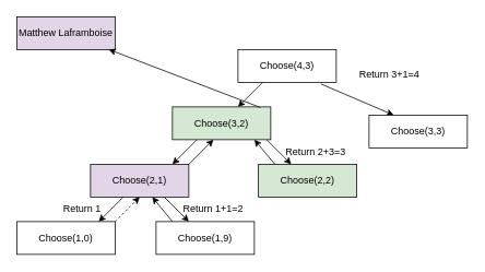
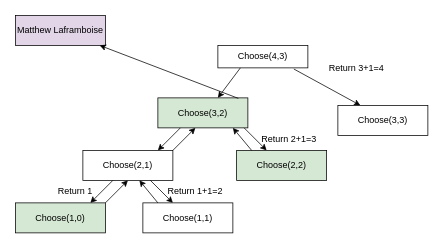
  <mxCell id="0" />
  <mxCell id="1" parent="0" />
  <mxCell id="2" value="Matthew Laframboise" style="rounded=0;whiteSpace=wrap;html=1;fillColor=#e1d5e7;" vertex="1" parent="1"><mxGeometry x="20" y="20" width="120" height="40" as="geometry" /></mxCell>
- <mxCell id="3" value="Choose(4,3)" style="rounded=0;whiteSpace=wrap;html=1;" vertex="1" parent="1"><mxGeometry x="290" y="60" width="120" height="40" as="geometry" /></mxCell>
+ <mxCell id="3" value="Choose(4,3)" style="rounded=0;whiteSpace=wrap;html=1;" vertex="1" parent="1"><mxGeometry x="290" y="60" width="120" height="30" as="geometry" /></mxCell>
  <mxCell id="4" value="" style="endArrow=classic;html=1;rounded=0;exitX=0.25;exitY=1;exitDx=0;exitDy=0;" edge="1" parent="1" source="3"><mxGeometry width="50" height="50" relative="1" as="geometry"><mxPoint x="360" y="250" as="sourcePoint" /><mxPoint x="290" y="130" as="targetPoint" /></mxGeometry></mxCell>
  <mxCell id="5" value="Choose(3,2)" style="rounded=0;whiteSpace=wrap;html=1;fillColor=#d5e8d4;" vertex="1" parent="1"><mxGeometry x="210" y="130" width="120" height="40" as="geometry" /></mxCell>
  <mxCell id="6" value="" style="endArrow=classic;html=1;rounded=0;exitX=0.25;exitY=1;exitDx=0;exitDy=0;" edge="1" parent="1"><mxGeometry width="50" height="50" relative="1" as="geometry"><mxPoint x="240" y="170" as="sourcePoint" /><mxPoint x="210" y="200" as="targetPoint" /><Array as="points"><mxPoint x="220" y="190" /></Array></mxGeometry></mxCell>
- <mxCell id="7" value="Choose(2,1)" style="rounded=0;whiteSpace=wrap;html=1;fillColor=#e1d5e7;" vertex="1" parent="1"><mxGeometry x="110" y="200" width="120" height="40" as="geometry" /></mxCell>
+ <mxCell id="7" value="Choose(2,1)" style="rounded=0;whiteSpace=wrap;html=1;" vertex="1" parent="1"><mxGeometry x="110" y="200" width="120" height="40" as="geometry" /></mxCell>
  <mxCell id="8" value="" style="endArrow=classic;html=1;rounded=0;exitX=0.25;exitY=1;exitDx=0;exitDy=0;" edge="1" parent="1"><mxGeometry width="50" height="50" relative="1" as="geometry"><mxPoint x="150" y="240" as="sourcePoint" /><mxPoint x="120" y="270" as="targetPoint" /><Array as="points"><mxPoint x="130" y="260" /></Array></mxGeometry></mxCell>
- <mxCell id="9" value="Choose(1,0)" style="rounded=0;whiteSpace=wrap;html=1;" vertex="1" parent="1"><mxGeometry x="20" y="270" width="120" height="40" as="geometry" /></mxCell>
+ <mxCell id="9" value="Choose(1,0)" style="rounded=0;whiteSpace=wrap;html=1;fillColor=#d5e8d4;" vertex="1" parent="1"><mxGeometry x="20" y="270" width="120" height="40" as="geometry" /></mxCell>
  <mxCell id="10" value="Return 1" style="text;html=1;strokeColor=none;fillColor=none;align=center;verticalAlign=middle;whiteSpace=wrap;rounded=0;" vertex="1" parent="1"><mxGeometry x="70" y="240" width="60" height="30" as="geometry" /></mxCell>
  <mxCell id="11" value="" style="endArrow=classic;html=1;rounded=0;exitX=0.75;exitY=1;exitDx=0;exitDy=0;" edge="1" parent="1" source="7"><mxGeometry width="50" height="50" relative="1" as="geometry"><mxPoint x="390" y="250" as="sourcePoint" /><mxPoint x="230" y="270" as="targetPoint" /></mxGeometry></mxCell>
- <mxCell id="12" value="Choose(1,9)" style="rounded=0;whiteSpace=wrap;html=1;" vertex="1" parent="1"><mxGeometry x="190" y="270" width="120" height="40" as="geometry" /></mxCell>
+ <mxCell id="12" value="Choose(1,1)" style="rounded=0;whiteSpace=wrap;html=1;" vertex="1" parent="1"><mxGeometry x="190" y="270" width="120" height="40" as="geometry" /></mxCell>
  <mxCell id="13" value="Return 1+1=2" style="text;html=1;strokeColor=none;fillColor=none;align=center;verticalAlign=middle;whiteSpace=wrap;rounded=0;" vertex="1" parent="1"><mxGeometry x="220" y="240" width="80" height="30" as="geometry" /></mxCell>
- <mxCell id="14" value="" style="endArrow=classic;html=1;rounded=0;exitX=1;exitY=0;exitDx=0;exitDy=0;entryX=0.5;entryY=1;entryDx=0;entryDy=0;dashed=1;" edge="1" parent="1" source="9" target="7"><mxGeometry width="50" height="50" relative="1" as="geometry"><mxPoint x="390" y="250" as="sourcePoint" /><mxPoint x="440" y="200" as="targetPoint" /></mxGeometry></mxCell>
+ <mxCell id="14" value="" style="endArrow=classic;html=1;rounded=0;exitX=1;exitY=0;exitDx=0;exitDy=0;entryX=0.5;entryY=1;entryDx=0;entryDy=0;" edge="1" parent="1" source="9" target="7"><mxGeometry width="50" height="50" relative="1" as="geometry"><mxPoint x="390" y="250" as="sourcePoint" /><mxPoint x="440" y="200" as="targetPoint" /></mxGeometry></mxCell>
  <mxCell id="15" value="" style="endArrow=classic;html=1;rounded=0;entryX=0.628;entryY=1;entryDx=0;entryDy=0;entryPerimeter=0;" edge="1" parent="1" target="7"><mxGeometry width="50" height="50" relative="1" as="geometry"><mxPoint x="210" y="270" as="sourcePoint" /><mxPoint x="440" y="200" as="targetPoint" /></mxGeometry></mxCell>
  <mxCell id="16" value="" style="endArrow=classic;html=1;rounded=0;exitX=1;exitY=0;exitDx=0;exitDy=0;" edge="1" parent="1" source="7"><mxGeometry width="50" height="50" relative="1" as="geometry"><mxPoint x="390" y="250" as="sourcePoint" /><mxPoint x="260" y="170" as="targetPoint" /></mxGeometry></mxCell>
  <mxCell id="17" value="" style="endArrow=classic;html=1;rounded=0;exitX=0.75;exitY=1;exitDx=0;exitDy=0;" edge="1" parent="1"><mxGeometry width="50" height="50" relative="1" as="geometry"><mxPoint x="325" y="170" as="sourcePoint" /><mxPoint x="355" y="200" as="targetPoint" /></mxGeometry></mxCell>
  <mxCell id="18" value="Choose(2,2)" style="rounded=0;whiteSpace=wrap;html=1;fillColor=#d5e8d4;" vertex="1" parent="1"><mxGeometry x="315" y="200" width="120" height="40" as="geometry" /></mxCell>
- <mxCell id="19" value="Return 2+3=3" style="text;html=1;strokeColor=none;fillColor=none;align=center;verticalAlign=middle;whiteSpace=wrap;rounded=0;" vertex="1" parent="1"><mxGeometry x="345" y="170" width="80" height="30" as="geometry" /></mxCell>
+ <mxCell id="19" value="Return 2+1=3" style="text;html=1;strokeColor=none;fillColor=none;align=center;verticalAlign=middle;whiteSpace=wrap;rounded=0;" vertex="1" parent="1"><mxGeometry x="345" y="170" width="80" height="30" as="geometry" /></mxCell>
  <mxCell id="20" value="" style="endArrow=classic;html=1;rounded=0;entryX=0.628;entryY=1;entryDx=0;entryDy=0;entryPerimeter=0;" edge="1" parent="1"><mxGeometry width="50" height="50" relative="1" as="geometry"><mxPoint x="335" y="200" as="sourcePoint" /><mxPoint x="310" y="170" as="targetPoint" /></mxGeometry></mxCell>
  <mxCell id="21" value="" style="endArrow=classic;html=1;rounded=0;exitX=0.894;exitY=0.017;exitDx=0;exitDy=0;exitPerimeter=0;" edge="1" parent="1" source="5" target="2"><mxGeometry width="50" height="50" relative="1" as="geometry"><mxPoint x="390" y="250" as="sourcePoint" /><mxPoint x="440" y="200" as="targetPoint" /></mxGeometry></mxCell>
  <mxCell id="22" value="" style="endArrow=classic;html=1;rounded=0;exitX=0.844;exitY=1.05;exitDx=0;exitDy=0;exitPerimeter=0;" edge="1" parent="1" source="3"><mxGeometry width="50" height="50" relative="1" as="geometry"><mxPoint x="390" y="250" as="sourcePoint" /><mxPoint x="480" y="140" as="targetPoint" /></mxGeometry></mxCell>
  <mxCell id="23" value="Choose(3,3)" style="rounded=0;whiteSpace=wrap;html=1;" vertex="1" parent="1"><mxGeometry x="450" y="140" width="120" height="40" as="geometry" /></mxCell>
  <mxCell id="24" value="Return 3+1=4" style="text;html=1;strokeColor=none;fillColor=none;align=center;verticalAlign=middle;whiteSpace=wrap;rounded=0;" vertex="1" parent="1"><mxGeometry x="435" y="75" width="80" height="30" as="geometry" /></mxCell>
